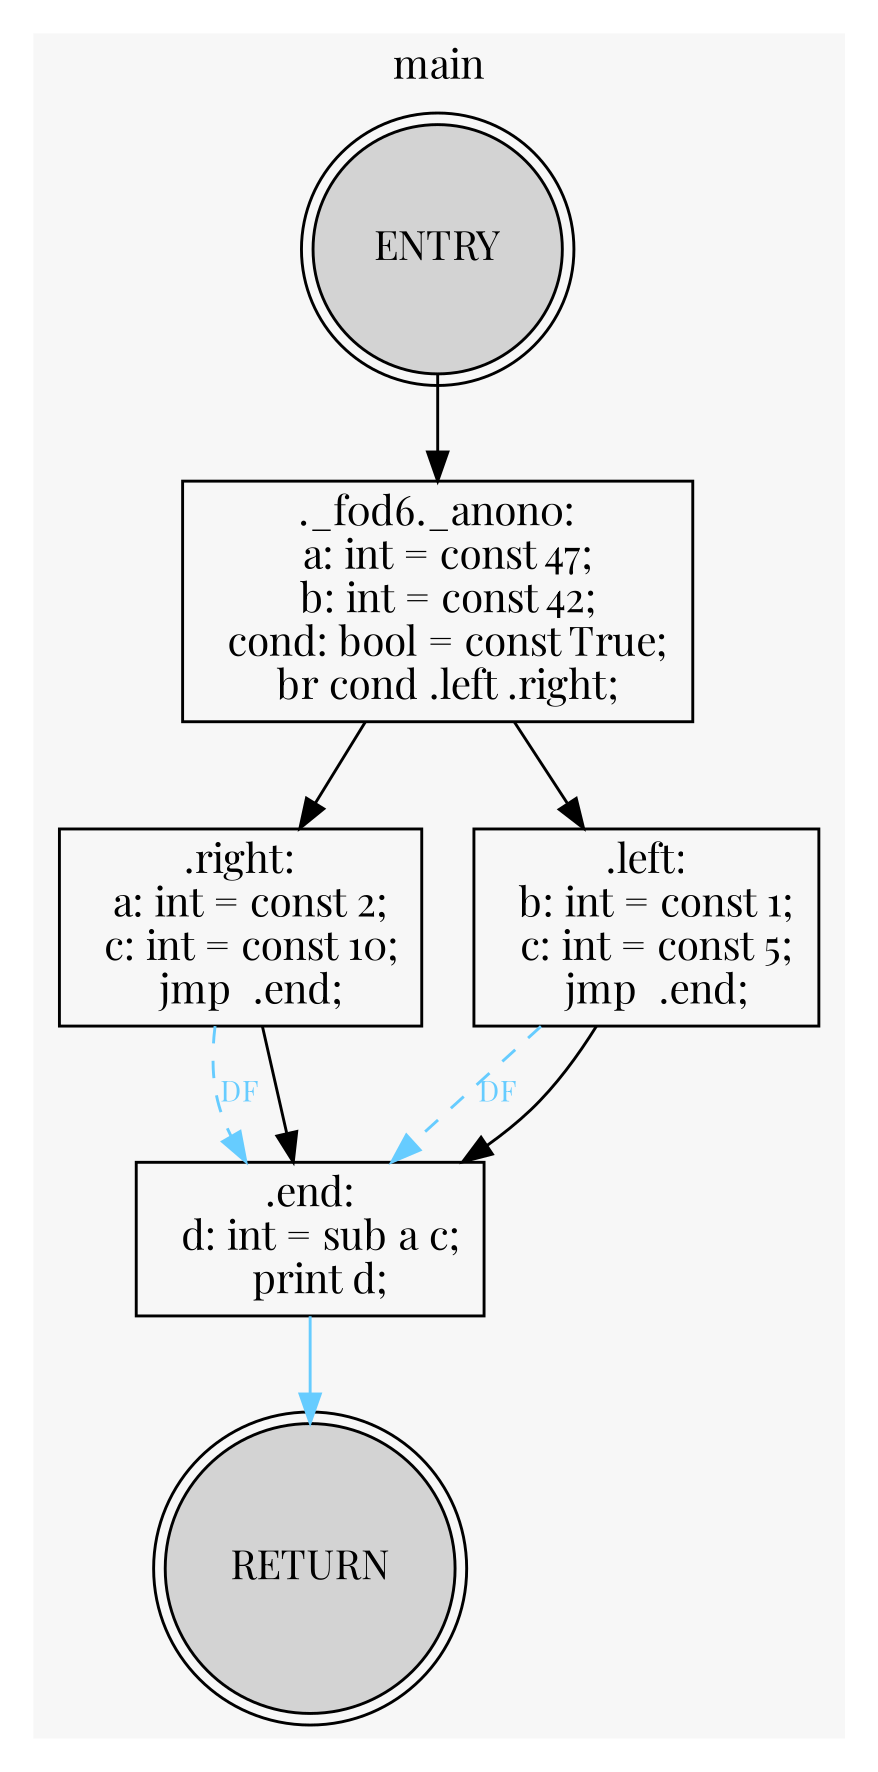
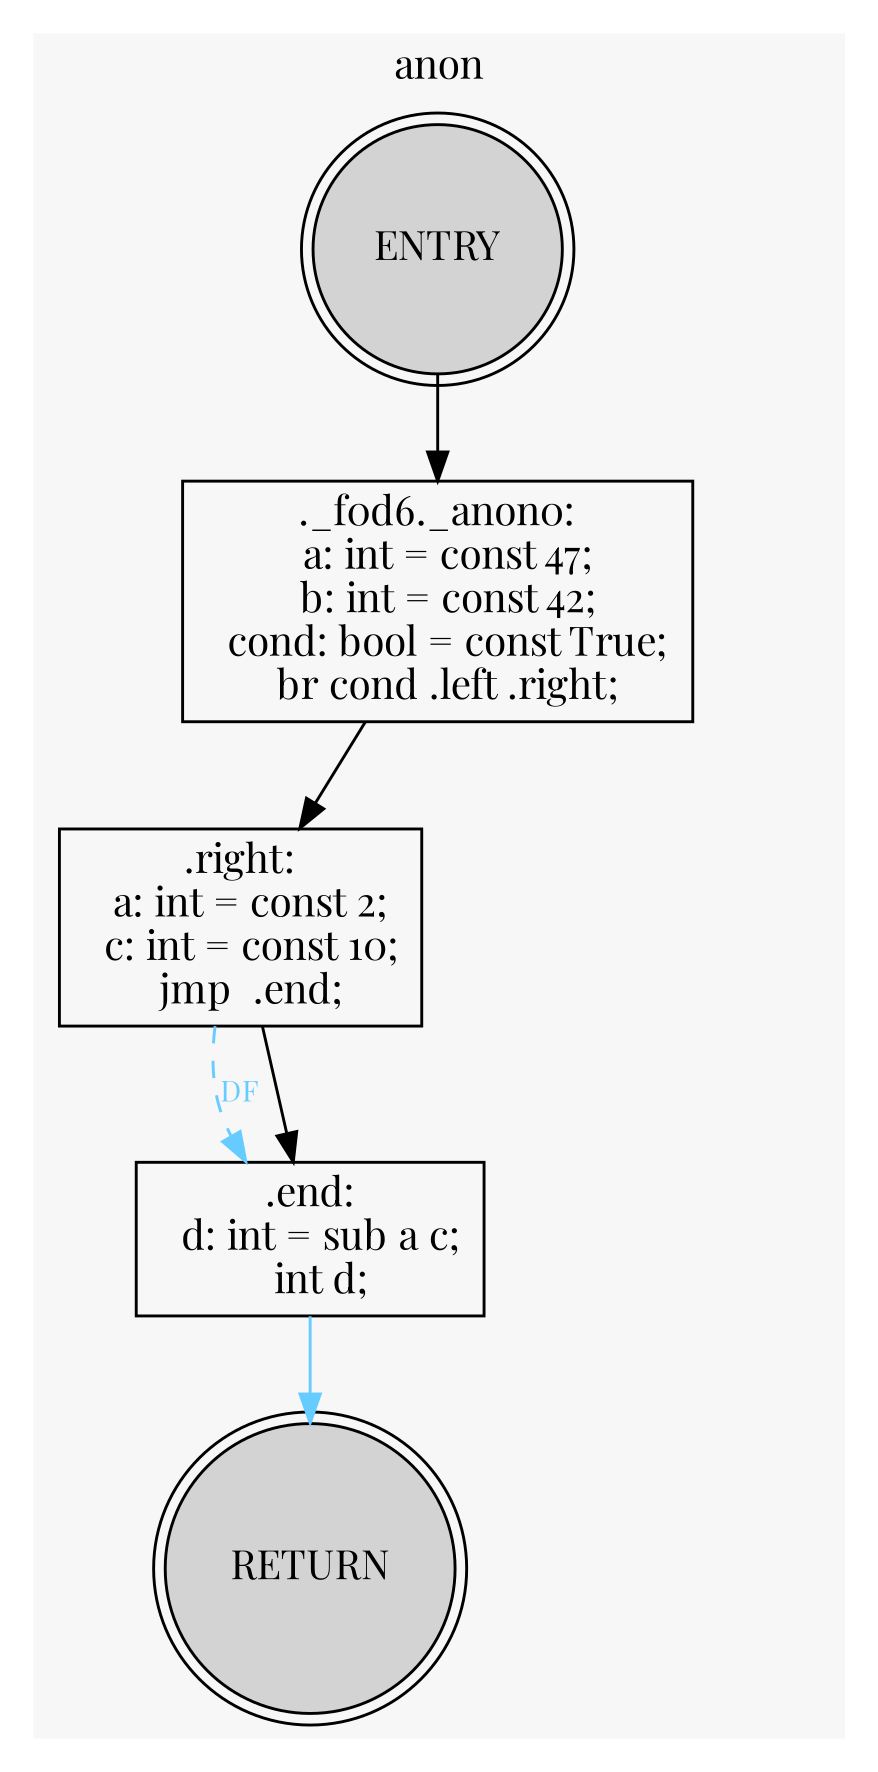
  digraph {
    fontname="Playfair Display"
    node [fontname="Playfair Display" shape=box]
    edge [fontname="Playfair Display"]
    n1 [fillcolor=lightgray label=ENTRY shape=doublecircle style=filled]
    n2 [label="._f0d6._anon0:\n  a: int = const 47;\n  b: int = const 42;\n  cond: bool = const True;\n  br cond .left .right;"]
    n3 [label=".right:\n  a: int = const 2;\n  c: int = const 10;\n  jmp  .end;"]
-   n4 [label=".left:\n  b: int = const 1;\n  c: int = const 5;\n  jmp  .end;"]
-   n5 [label=".end:\n  d: int = sub a c;\n  print d;"]
+   n5 [label=".end:\n  d: int = sub a c;\n  int d;"]
    n6 [fillcolor=lightgray label=RETURN shape=doublecircle style=filled]
    subgraph cluster_1 {
      color="#f7f7f7"
-     label=main
+     label=anon
      rankdir=TB
      style=filled
      n1
      n2
      n3
-     n4
      n5
      n6
    }
    n1 -> n2
    n2 -> n3
-   n2 -> n4
    n3 -> n5 [color="#66ccff" constraint=false fontcolor="#66ccff" fontsize=10 label=DF style=dashed]
    n3 -> n5
-   n4 -> n5 [color="#66ccff" constraint=false fontcolor="#66ccff" fontsize=10 label=DF style=dashed]
-   n4 -> n5
    n5 -> n6 [color="#66ccff"]
  }
